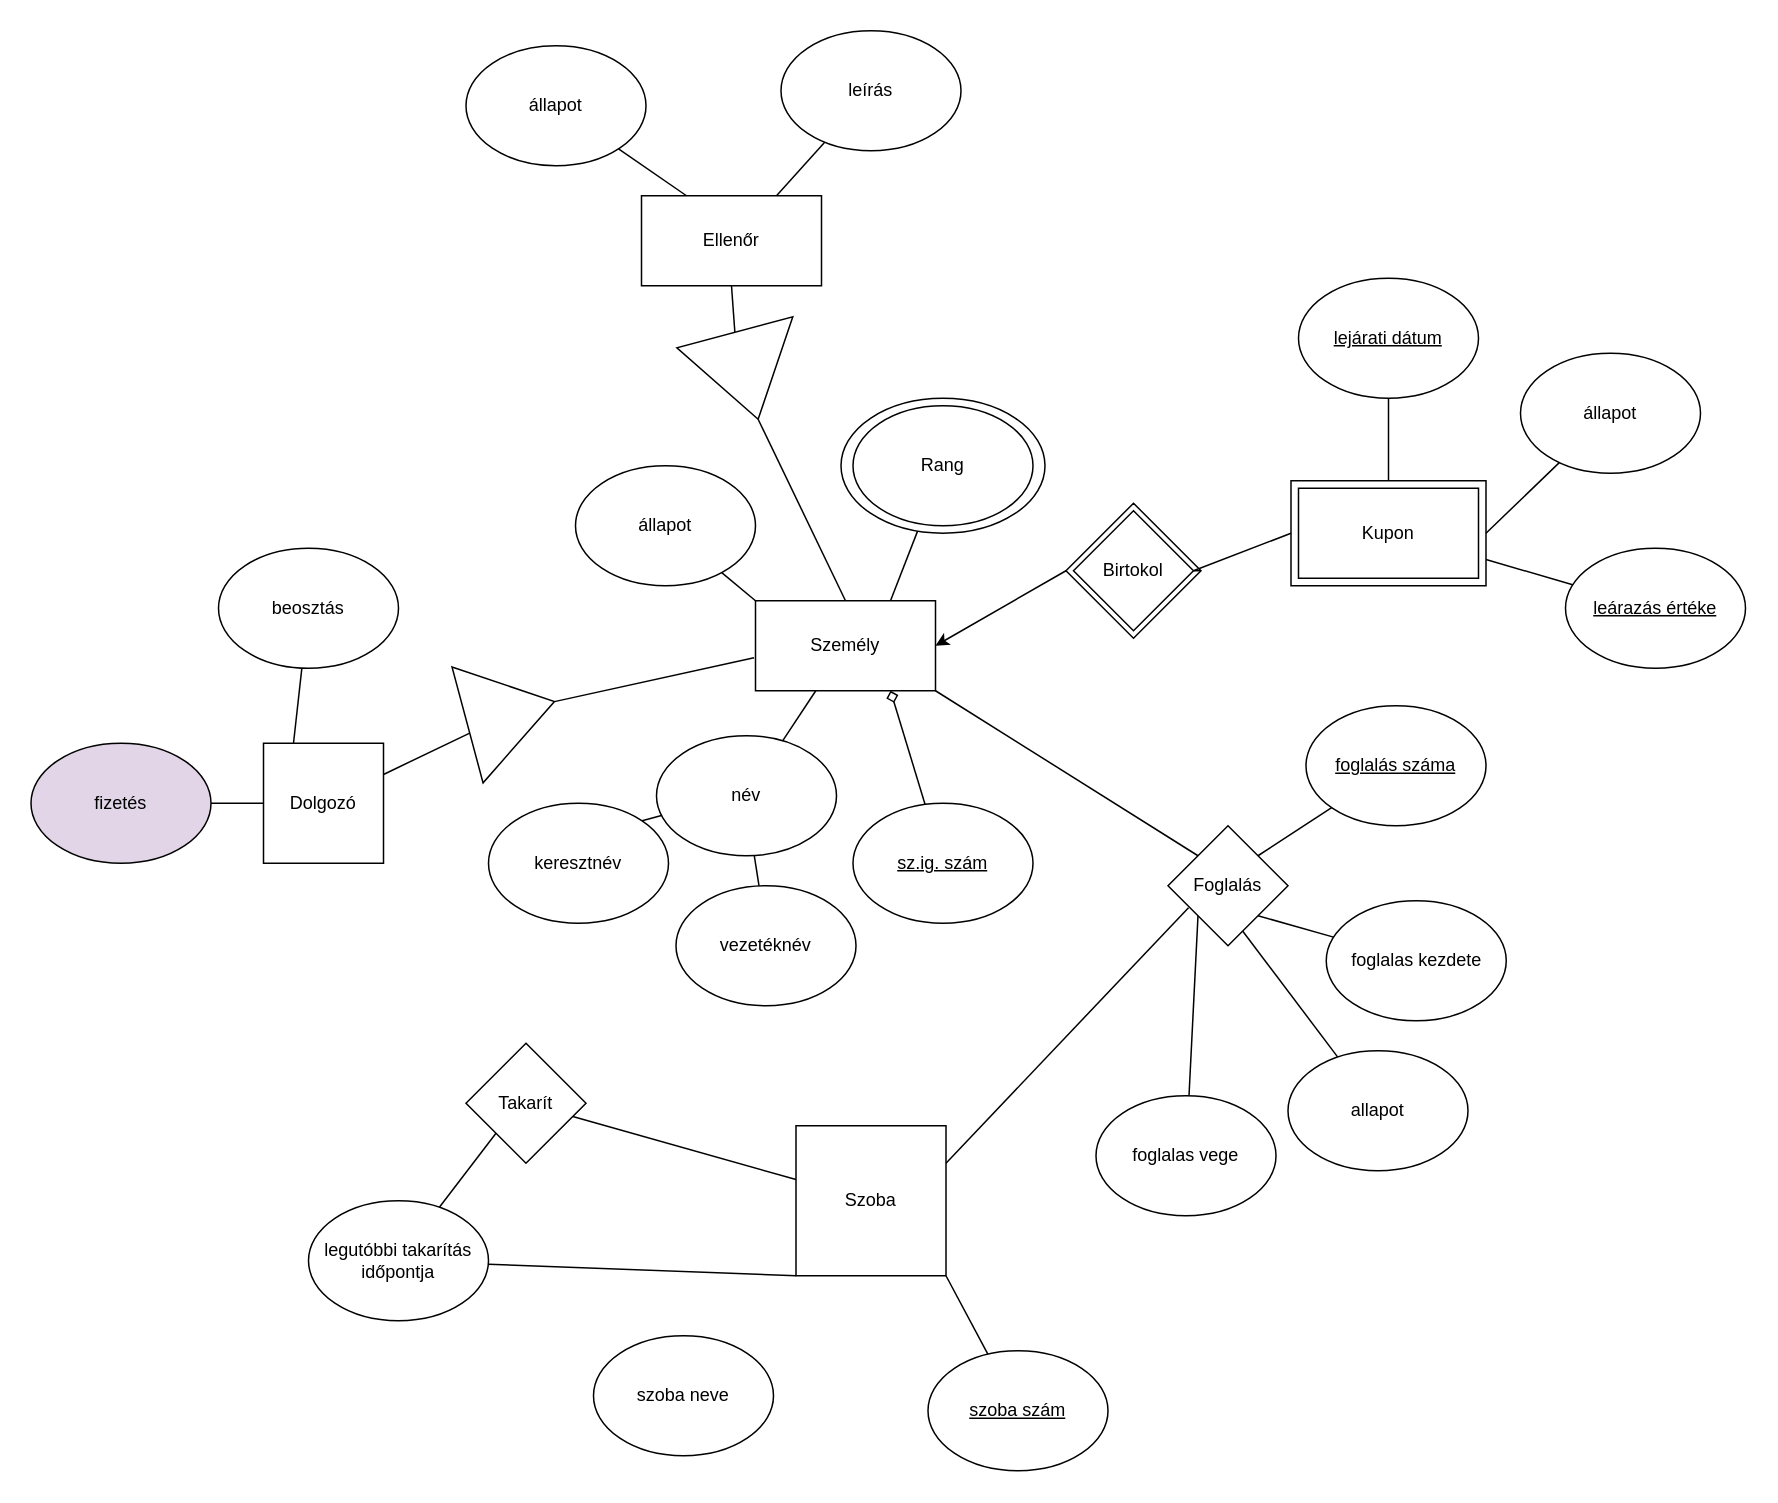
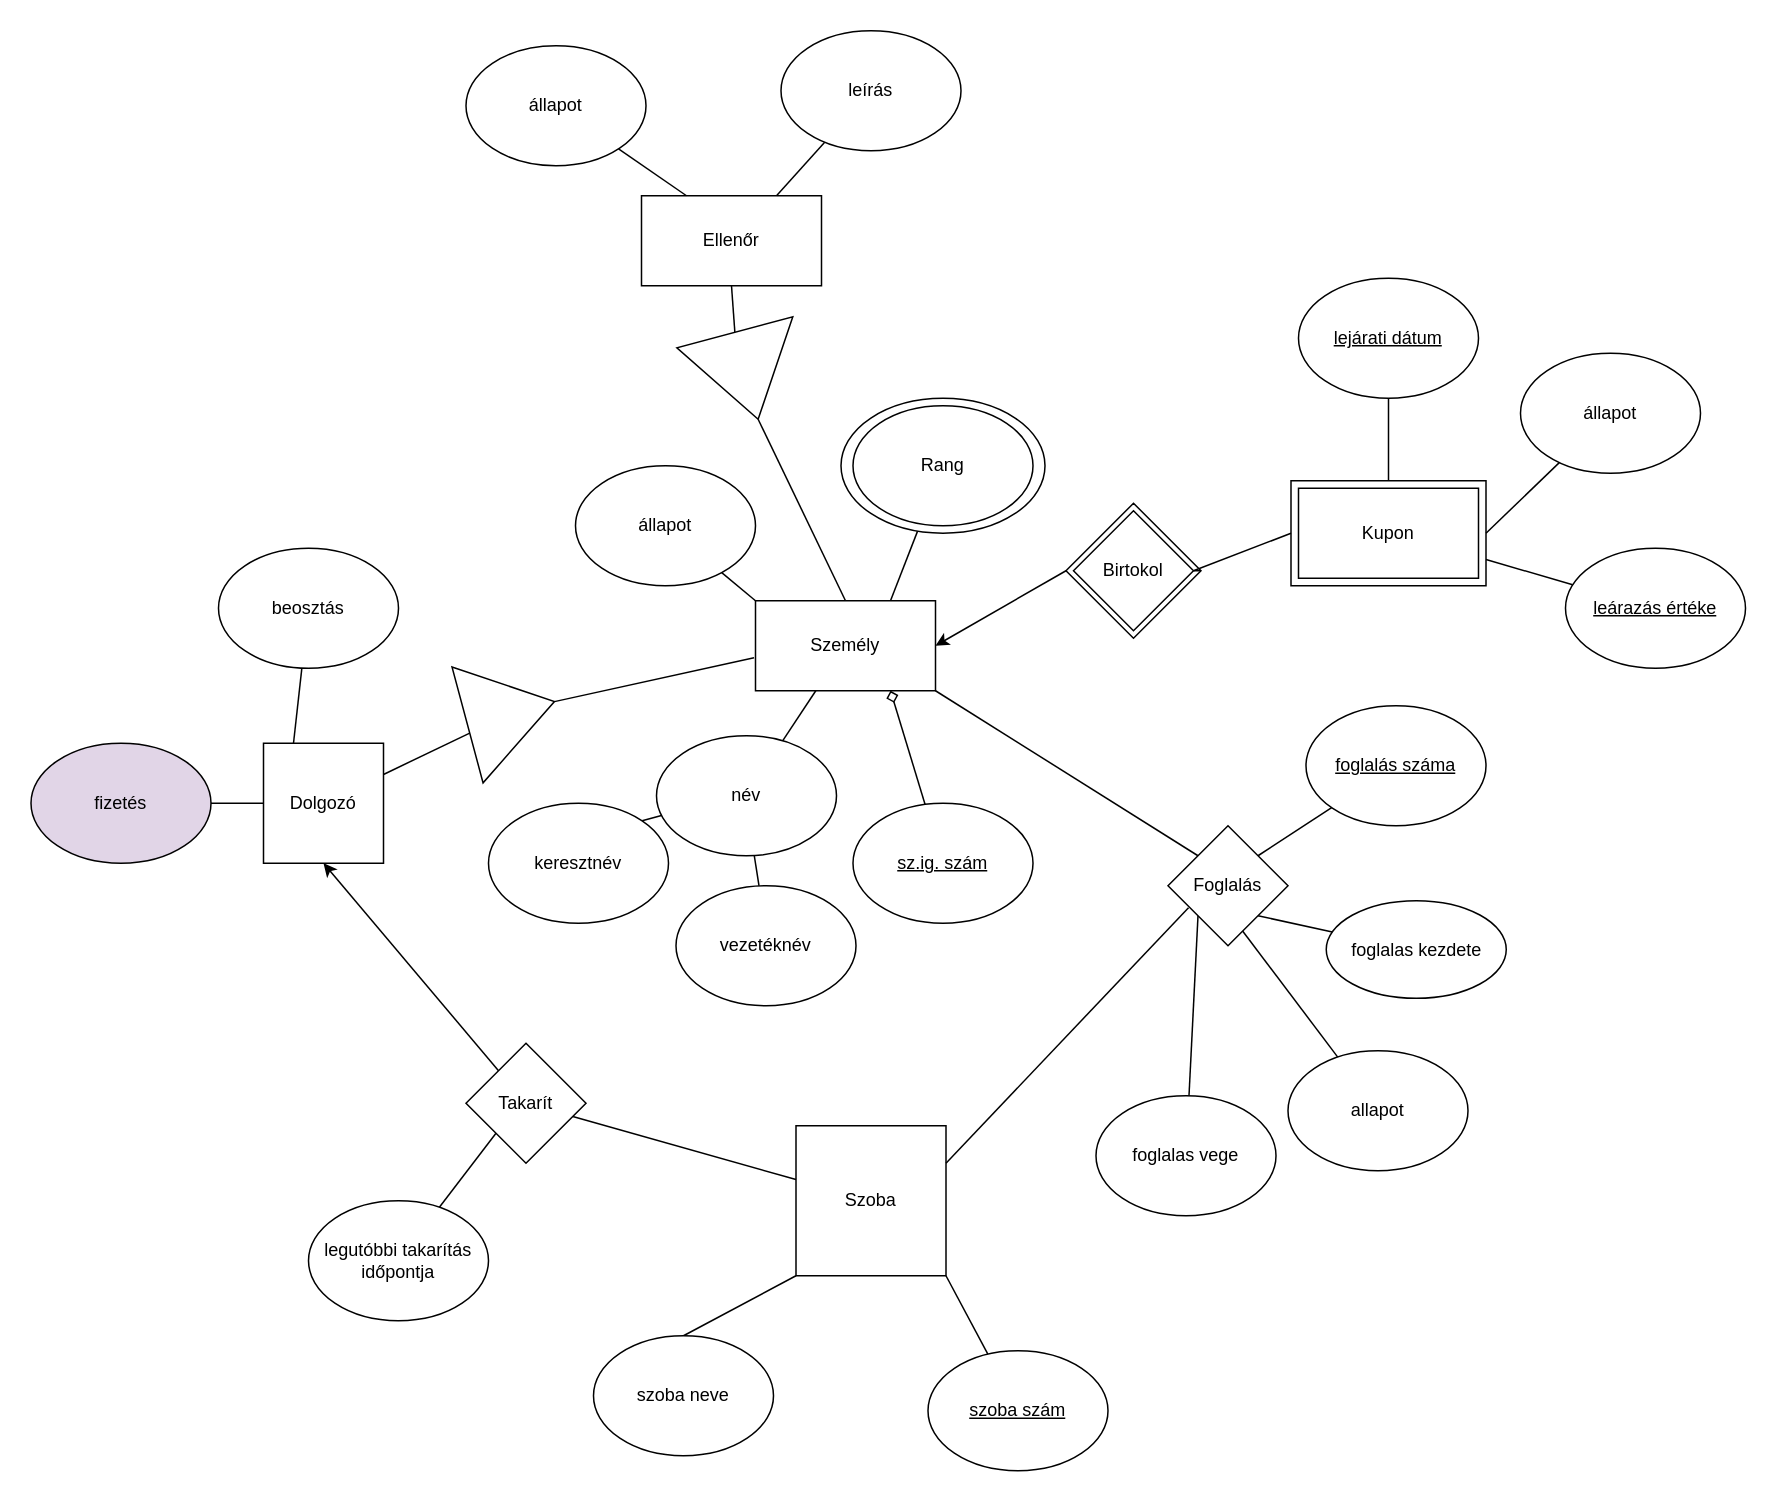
  <mxCell id="0" />
  <mxCell id="1" parent="0" />
  <mxCell id="2" value="Birtokol" style="rhombus;whiteSpace=wrap;html=1;" parent="1" vertex="1"><mxGeometry x="710" y="335" width="90" height="90" as="geometry" /></mxCell>
  <mxCell id="3" value="" style="ellipse;whiteSpace=wrap;html=1;" parent="1" vertex="1"><mxGeometry x="560" y="265" width="136" height="90" as="geometry" /></mxCell>
  <mxCell id="4" value="Rang" style="ellipse;whiteSpace=wrap;html=1;" parent="1" vertex="1"><mxGeometry x="568" y="270" width="120" height="80" as="geometry" /></mxCell>
  <mxCell id="5" value="Kupon" style="rounded=0;whiteSpace=wrap;html=1;" parent="1" vertex="1"><mxGeometry x="860" y="320" width="130" height="70" as="geometry" /></mxCell>
  <mxCell id="6" style="rounded=0;orthogonalLoop=1;jettySize=auto;html=1;entryX=1;entryY=0.5;entryDx=0;entryDy=0;endArrow=none;endFill=0;exitX=0.5;exitY=0;exitDx=0;exitDy=0;" parent="1" source="7" target="59" edge="1"><mxGeometry relative="1" as="geometry"><mxPoint x="663" y="352.054" as="sourcePoint" /></mxGeometry></mxCell>
  <mxCell id="7" value="Személy" style="rounded=0;whiteSpace=wrap;html=1;strokeColor=default;fillStyle=auto;fillColor=default;perimeterSpacing=0;" parent="1" vertex="1"><mxGeometry x="503" y="400" width="120" height="60" as="geometry" /></mxCell>
  <mxCell id="8" value="Dolgozó" style="whiteSpace=wrap;html=1;aspect=fixed;" parent="1" vertex="1"><mxGeometry x="175" y="495" width="80" height="80" as="geometry" /></mxCell>
- <mxCell id="9" style="rounded=0;orthogonalLoop=1;jettySize=auto;html=1;startArrow=none;startFill=0;endArrow=none;endFill=0;exitX=0;exitY=1;exitDx=0;exitDy=0;" parent="1" source="10" target="51" edge="1"><mxGeometry relative="1" as="geometry" /></mxCell>
+ <mxCell id="9" style="rounded=0;orthogonalLoop=1;jettySize=auto;html=1;entryX=0.5;entryY=0;entryDx=0;entryDy=0;startArrow=none;startFill=0;endArrow=none;endFill=0;exitX=0;exitY=1;exitDx=0;exitDy=0;" parent="1" source="10" target="33" edge="1"><mxGeometry relative="1" as="geometry" /></mxCell>
  <mxCell id="10" value="Szoba" style="whiteSpace=wrap;html=1;aspect=fixed;" parent="1" vertex="1"><mxGeometry x="530" y="750" width="100" height="100" as="geometry" /></mxCell>
  <mxCell id="11" style="rounded=0;orthogonalLoop=1;jettySize=auto;html=1;endArrow=none;endFill=0;" parent="1" source="12" target="7" edge="1"><mxGeometry relative="1" as="geometry" /></mxCell>
  <mxCell id="12" value="név" style="ellipse;whiteSpace=wrap;html=1;" parent="1" vertex="1"><mxGeometry x="437" y="490" width="120" height="80" as="geometry" /></mxCell>
  <mxCell id="13" style="rounded=0;orthogonalLoop=1;jettySize=auto;html=1;fontFamily=Helvetica;fontSize=12;fontColor=default;endArrow=none;endFill=0;" parent="1" source="14" target="12" edge="1"><mxGeometry relative="1" as="geometry" /></mxCell>
  <mxCell id="14" value="vezetéknév" style="ellipse;whiteSpace=wrap;html=1;" parent="1" vertex="1"><mxGeometry x="450" y="590" width="120" height="80" as="geometry" /></mxCell>
  <mxCell id="15" style="rounded=0;orthogonalLoop=1;jettySize=auto;html=1;endArrow=none;endFill=0;exitX=1;exitY=0;exitDx=0;exitDy=0;" parent="1" source="16" target="12" edge="1"><mxGeometry relative="1" as="geometry"><mxPoint x="478" y="270" as="sourcePoint" /></mxGeometry></mxCell>
  <mxCell id="16" value="keresztnév" style="ellipse;whiteSpace=wrap;html=1;" parent="1" vertex="1"><mxGeometry x="325" y="535" width="120" height="80" as="geometry" /></mxCell>
  <mxCell id="17" style="rounded=0;orthogonalLoop=1;jettySize=auto;html=1;endArrow=diamond;endFill=0;entryX=0.75;entryY=1;entryDx=0;entryDy=0;" parent="1" source="18" target="7" edge="1"><mxGeometry relative="1" as="geometry" /></mxCell>
  <mxCell id="18" value="&lt;u&gt;sz.ig. szám&lt;/u&gt;" style="ellipse;whiteSpace=wrap;html=1;fillColor=default;" parent="1" vertex="1"><mxGeometry x="568" y="535" width="120" height="80" as="geometry" /></mxCell>
  <mxCell id="19" style="rounded=0;orthogonalLoop=1;jettySize=auto;html=1;entryX=0.25;entryY=0;entryDx=0;entryDy=0;fontFamily=Helvetica;fontSize=12;fontColor=default;endArrow=none;endFill=0;" parent="1" source="20" target="8" edge="1"><mxGeometry relative="1" as="geometry" /></mxCell>
  <mxCell id="20" value="beosztás" style="ellipse;whiteSpace=wrap;html=1;" parent="1" vertex="1"><mxGeometry x="145" y="365" width="120" height="80" as="geometry" /></mxCell>
  <mxCell id="21" style="rounded=0;orthogonalLoop=1;jettySize=auto;html=1;entryX=0;entryY=0.5;entryDx=0;entryDy=0;endArrow=none;endFill=0;" parent="1" source="22" target="8" edge="1"><mxGeometry relative="1" as="geometry" /></mxCell>
  <mxCell id="22" value="fizetés" style="ellipse;whiteSpace=wrap;html=1;fillColor=#e1d5e7;" parent="1" vertex="1"><mxGeometry x="20" y="495" width="120" height="80" as="geometry" /></mxCell>
  <mxCell id="23" style="rounded=0;orthogonalLoop=1;jettySize=auto;html=1;entryX=-0.008;entryY=0.633;entryDx=0;entryDy=0;fontFamily=Helvetica;fontSize=12;fontColor=default;endArrow=none;endFill=0;entryPerimeter=0;exitX=1;exitY=0.5;exitDx=0;exitDy=0;" parent="1" source="25" target="7" edge="1"><mxGeometry relative="1" as="geometry" /></mxCell>
  <mxCell id="24" style="rounded=0;orthogonalLoop=1;jettySize=auto;html=1;fontFamily=Helvetica;fontSize=12;fontColor=default;endArrow=none;endFill=0;" parent="1" source="25" target="8" edge="1"><mxGeometry relative="1" as="geometry" /></mxCell>
  <mxCell id="25" value="" style="triangle;whiteSpace=wrap;html=1;strokeColor=default;fontFamily=Helvetica;fontSize=12;fontColor=default;fillColor=default;rotation=-15;" parent="1" vertex="1"><mxGeometry x="310" y="435" width="60" height="80" as="geometry" /></mxCell>
  <mxCell id="26" style="rounded=0;orthogonalLoop=1;jettySize=auto;html=1;endArrow=none;endFill=0;startArrow=none;startFill=0;" parent="1" source="28" target="10" edge="1"><mxGeometry relative="1" as="geometry" /></mxCell>
+ <mxCell id="27" style="rounded=0;orthogonalLoop=1;jettySize=auto;html=1;entryX=0.5;entryY=1;entryDx=0;entryDy=0;startArrow=none;startFill=0;endArrow=classic;endFill=1;" parent="1" source="28" target="8" edge="1"><mxGeometry relative="1" as="geometry" /></mxCell>
  <mxCell id="28" value="Takarít" style="rhombus;whiteSpace=wrap;html=1;" parent="1" vertex="1"><mxGeometry x="310" y="695" width="80" height="80" as="geometry" /></mxCell>
  <mxCell id="29" style="rounded=0;orthogonalLoop=1;jettySize=auto;html=1;endArrow=none;endFill=0;startArrow=none;startFill=0;exitX=0;exitY=0;exitDx=0;exitDy=0;entryX=1;entryY=1;entryDx=0;entryDy=0;" parent="1" source="56" target="7" edge="1"><mxGeometry relative="1" as="geometry"><mxPoint x="870" y="645" as="sourcePoint" /><mxPoint x="941.579" y="505" as="targetPoint" /></mxGeometry></mxCell>
  <mxCell id="30" style="rounded=0;orthogonalLoop=1;jettySize=auto;html=1;entryX=1;entryY=0.25;entryDx=0;entryDy=0;endArrow=none;endFill=0;exitX=0.171;exitY=0.683;exitDx=0;exitDy=0;exitPerimeter=0;" parent="1" source="56" target="10" edge="1"><mxGeometry relative="1" as="geometry"><mxPoint x="830" y="685" as="sourcePoint" /></mxGeometry></mxCell>
  <mxCell id="31" style="rounded=0;orthogonalLoop=1;jettySize=auto;html=1;entryX=1;entryY=1;entryDx=0;entryDy=0;endArrow=none;endFill=0;" parent="1" source="32" target="10" edge="1"><mxGeometry relative="1" as="geometry" /></mxCell>
  <mxCell id="32" value="&lt;div style=&quot;line-height: 19px&quot;&gt;&lt;u&gt;szoba szám&lt;/u&gt;&lt;/div&gt;" style="ellipse;whiteSpace=wrap;html=1;" parent="1" vertex="1"><mxGeometry x="618" y="900" width="120" height="80" as="geometry" /></mxCell>
  <mxCell id="33" value="szoba neve" style="ellipse;whiteSpace=wrap;html=1;" parent="1" vertex="1"><mxGeometry x="395" y="890" width="120" height="80" as="geometry" /></mxCell>
  <mxCell id="34" style="rounded=0;orthogonalLoop=1;jettySize=auto;html=1;entryX=1;entryY=1;entryDx=0;entryDy=0;startArrow=none;startFill=0;endArrow=none;endFill=0;" parent="1" source="35" target="56" edge="1"><mxGeometry relative="1" as="geometry"><mxPoint x="818" y="600" as="targetPoint" /></mxGeometry></mxCell>
- <mxCell id="35" value="foglalas kezdete" style="ellipse;whiteSpace=wrap;html=1;" parent="1" vertex="1"><mxGeometry x="883.5" y="600" width="120" height="80" as="geometry" /></mxCell>
+ <mxCell id="35" value="foglalas kezdete" style="ellipse;whiteSpace=wrap;html=1;" parent="1" vertex="1"><mxGeometry x="883.5" y="600" width="120" height="65" as="geometry" /></mxCell>
  <mxCell id="36" style="rounded=0;orthogonalLoop=1;jettySize=auto;html=1;entryX=0;entryY=1;entryDx=0;entryDy=0;startArrow=none;startFill=0;endArrow=none;endFill=0;" parent="1" source="37" target="56" edge="1"><mxGeometry relative="1" as="geometry"><mxPoint x="758" y="620" as="targetPoint" /></mxGeometry></mxCell>
  <mxCell id="37" value="foglalas vege" style="ellipse;whiteSpace=wrap;html=1;" parent="1" vertex="1"><mxGeometry x="730" y="730" width="120" height="80" as="geometry" /></mxCell>
  <mxCell id="38" style="rounded=0;orthogonalLoop=1;jettySize=auto;html=1;startArrow=none;startFill=0;endArrow=none;endFill=0;entryX=0.617;entryY=0.871;entryDx=0;entryDy=0;entryPerimeter=0;" parent="1" source="39" target="56" edge="1"><mxGeometry relative="1" as="geometry"><mxPoint x="778" y="620" as="targetPoint" /></mxGeometry></mxCell>
  <mxCell id="39" value="allapot" style="ellipse;whiteSpace=wrap;html=1;" parent="1" vertex="1"><mxGeometry x="858" y="700" width="120" height="80" as="geometry" /></mxCell>
  <mxCell id="40" style="rounded=0;orthogonalLoop=1;jettySize=auto;html=1;entryX=0;entryY=0;entryDx=0;entryDy=0;startArrow=none;startFill=0;endArrow=none;endFill=0;" parent="1" source="41" target="7" edge="1"><mxGeometry relative="1" as="geometry" /></mxCell>
  <mxCell id="41" value="állapot" style="ellipse;whiteSpace=wrap;html=1;" parent="1" vertex="1"><mxGeometry x="383" y="310" width="120" height="80" as="geometry" /></mxCell>
  <mxCell id="42" value="Kupon" style="rounded=0;whiteSpace=wrap;html=1;" parent="1" vertex="1"><mxGeometry x="865" y="325" width="120" height="60" as="geometry" /></mxCell>
  <mxCell id="43" style="rounded=0;orthogonalLoop=1;jettySize=auto;html=1;exitX=0;exitY=0.5;exitDx=0;exitDy=0;endArrow=none;endFill=0;startArrow=none;startFill=0;entryX=1;entryY=0.5;entryDx=0;entryDy=0;" parent="1" source="5" target="62" edge="1"><mxGeometry relative="1" as="geometry"><mxPoint x="838" y="400" as="targetPoint" /></mxGeometry></mxCell>
  <mxCell id="44" value="" style="rounded=0;orthogonalLoop=1;jettySize=auto;html=1;endArrow=classic;endFill=1;startArrow=none;startFill=0;entryX=1;entryY=0.5;entryDx=0;entryDy=0;exitX=0;exitY=0.5;exitDx=0;exitDy=0;" parent="1" source="2" target="7" edge="1"><mxGeometry relative="1" as="geometry"><mxPoint x="759" y="376.695" as="targetPoint" /></mxGeometry></mxCell>
  <mxCell id="45" style="rounded=0;orthogonalLoop=1;jettySize=auto;html=1;entryX=1;entryY=0.75;entryDx=0;entryDy=0;endArrow=none;endFill=0;" parent="1" source="46" target="5" edge="1"><mxGeometry relative="1" as="geometry" /></mxCell>
  <mxCell id="46" value="&lt;u&gt;leárazás értéke&lt;/u&gt;" style="ellipse;whiteSpace=wrap;html=1;fillColor=default;" parent="1" vertex="1"><mxGeometry x="1043" y="365" width="120" height="80" as="geometry" /></mxCell>
  <mxCell id="47" style="rounded=0;orthogonalLoop=1;jettySize=auto;html=1;entryX=0.5;entryY=0;entryDx=0;entryDy=0;endArrow=none;endFill=0;" parent="1" source="48" target="5" edge="1"><mxGeometry relative="1" as="geometry" /></mxCell>
  <mxCell id="48" value="&lt;u&gt;lejárati dátum&lt;/u&gt;" style="ellipse;whiteSpace=wrap;html=1;fillColor=default;" parent="1" vertex="1"><mxGeometry x="865" y="185" width="120" height="80" as="geometry" /></mxCell>
  <mxCell id="49" style="rounded=0;orthogonalLoop=1;jettySize=auto;html=1;entryX=0.75;entryY=0;entryDx=0;entryDy=0;endArrow=none;endFill=0;" parent="1" source="3" target="7" edge="1"><mxGeometry relative="1" as="geometry"><mxPoint x="691" y="425" as="targetPoint" /></mxGeometry></mxCell>
  <mxCell id="50" style="rounded=0;orthogonalLoop=1;jettySize=auto;html=1;entryX=0;entryY=1;entryDx=0;entryDy=0;endArrow=none;endFill=0;" parent="1" source="51" target="28" edge="1"><mxGeometry relative="1" as="geometry" /></mxCell>
  <mxCell id="51" value="legutóbbi takarítás időpontja" style="ellipse;whiteSpace=wrap;html=1;fillColor=default;" parent="1" vertex="1"><mxGeometry x="205" y="800" width="120" height="80" as="geometry" /></mxCell>
  <mxCell id="52" style="rounded=0;orthogonalLoop=1;jettySize=auto;html=1;entryX=1;entryY=0.5;entryDx=0;entryDy=0;startArrow=none;startFill=0;endArrow=none;endFill=0;" parent="1" source="53" target="5" edge="1"><mxGeometry relative="1" as="geometry" /></mxCell>
  <mxCell id="53" value="állapot" style="ellipse;whiteSpace=wrap;html=1;fillStyle=auto;fillColor=default;" parent="1" vertex="1"><mxGeometry x="1013" y="235" width="120" height="80" as="geometry" /></mxCell>
  <mxCell id="54" style="rounded=0;orthogonalLoop=1;jettySize=auto;html=1;entryX=1;entryY=0;entryDx=0;entryDy=0;startArrow=none;startFill=0;endArrow=none;endFill=0;" parent="1" source="55" target="56" edge="1"><mxGeometry relative="1" as="geometry"><mxPoint x="818" y="560" as="targetPoint" /></mxGeometry></mxCell>
  <mxCell id="55" value="&lt;u&gt;foglalás száma&lt;/u&gt;" style="ellipse;whiteSpace=wrap;html=1;fillStyle=auto;fillColor=default;" parent="1" vertex="1"><mxGeometry x="870" y="470" width="120" height="80" as="geometry" /></mxCell>
  <mxCell id="56" value="Foglalás" style="rhombus;whiteSpace=wrap;html=1;fillStyle=auto;fillColor=default;" parent="1" vertex="1"><mxGeometry x="778" y="550" width="80" height="80" as="geometry" /></mxCell>
  <mxCell id="57" value="Ellenőr" style="rounded=0;whiteSpace=wrap;html=1;" parent="1" vertex="1"><mxGeometry x="427" y="130" width="120" height="60" as="geometry" /></mxCell>
  <mxCell id="58" style="rounded=0;orthogonalLoop=1;jettySize=auto;html=1;entryX=0.5;entryY=1;entryDx=0;entryDy=0;endArrow=none;endFill=0;exitX=0;exitY=0.5;exitDx=0;exitDy=0;" parent="1" source="59" target="57" edge="1"><mxGeometry relative="1" as="geometry" /></mxCell>
  <mxCell id="59" value="" style="triangle;whiteSpace=wrap;html=1;rotation=75;" parent="1" vertex="1"><mxGeometry x="467" y="210" width="60" height="80" as="geometry" /></mxCell>
  <mxCell id="60" style="rounded=0;orthogonalLoop=1;jettySize=auto;html=1;entryX=0.25;entryY=0;entryDx=0;entryDy=0;endArrow=none;endFill=0;" parent="1" source="61" target="57" edge="1"><mxGeometry relative="1" as="geometry" /></mxCell>
  <mxCell id="61" value="állapot" style="ellipse;whiteSpace=wrap;html=1;" parent="1" vertex="1"><mxGeometry x="310" y="30" width="120" height="80" as="geometry" /></mxCell>
  <mxCell id="62" value="Birtokol" style="rhombus;whiteSpace=wrap;html=1;" parent="1" vertex="1"><mxGeometry x="715" y="340" width="80" height="80" as="geometry" /></mxCell>
  <mxCell id="63" value="" style="rounded=0;orthogonalLoop=1;jettySize=auto;html=1;endArrow=none;endFill=1;startArrow=none;startFill=0;entryX=1;entryY=0.5;entryDx=0;entryDy=0;" parent="1" source="2" target="62" edge="1"><mxGeometry relative="1" as="geometry"><mxPoint x="764.523" y="368.523" as="sourcePoint" /><mxPoint x="587" y="410" as="targetPoint" /></mxGeometry></mxCell>
  <mxCell id="64" style="edgeStyle=none;rounded=0;orthogonalLoop=1;jettySize=auto;html=1;entryX=0.75;entryY=0;entryDx=0;entryDy=0;fontFamily=Helvetica;fontSize=12;endArrow=none;endFill=0;" parent="1" source="65" target="57" edge="1"><mxGeometry relative="1" as="geometry" /></mxCell>
  <mxCell id="65" value="leírás" style="ellipse;whiteSpace=wrap;html=1;fontFamily=Helvetica;fontSize=12;" parent="1" vertex="1"><mxGeometry x="520" y="20" width="120" height="80" as="geometry" /></mxCell>
